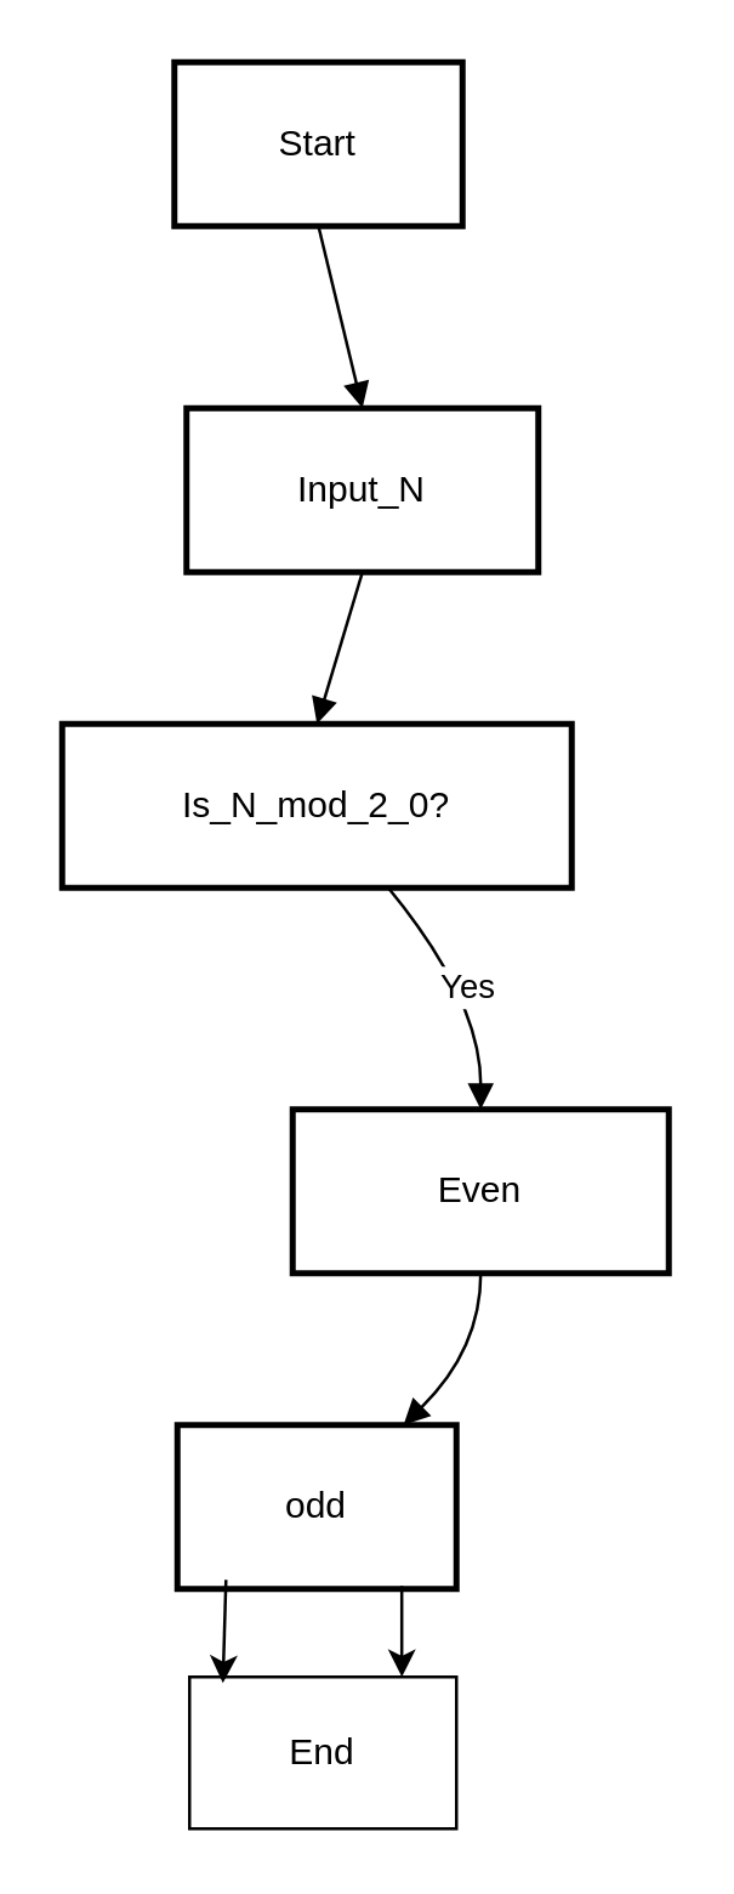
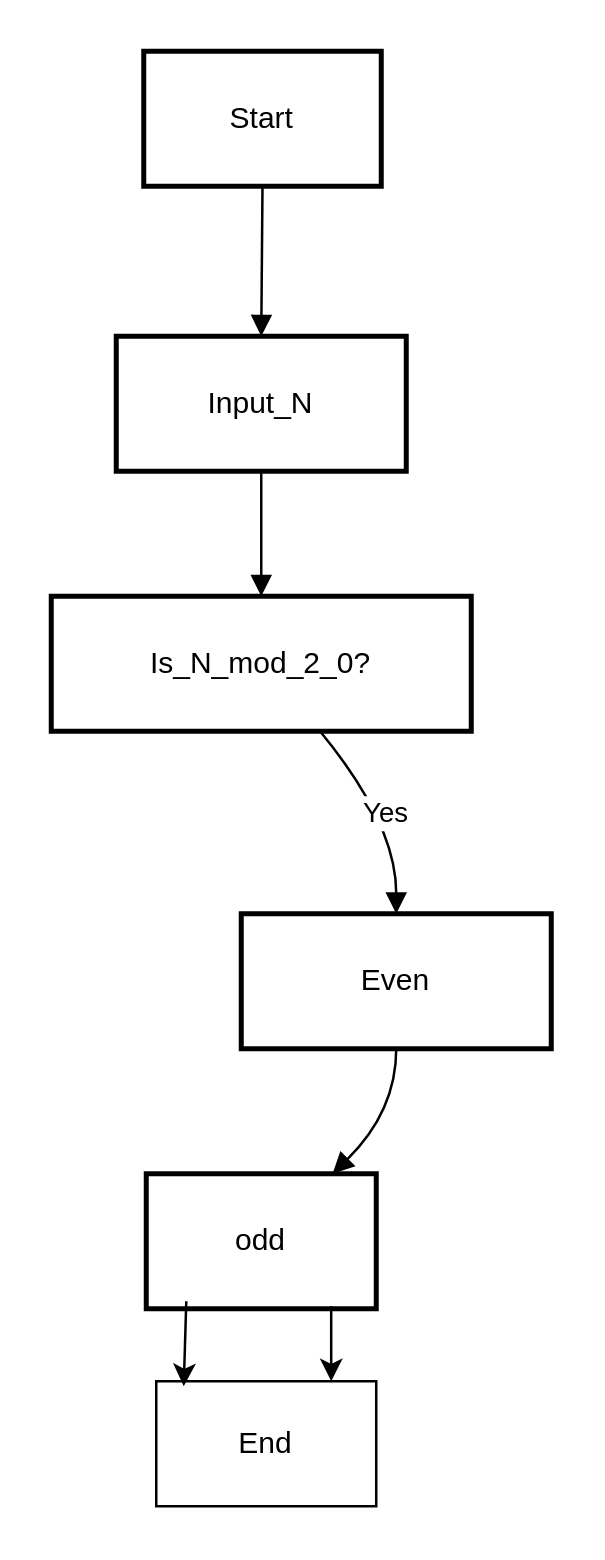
  <mxCell id="0" />
  <mxCell id="1" parent="0" />
  <mxCell id="2" value="Start" style="whiteSpace=wrap;strokeWidth=2;" parent="1" vertex="1"><mxGeometry x="57" y="20" width="95" height="54" as="geometry" /></mxCell>
- <mxCell id="3" value="Input_N" style="whiteSpace=wrap;strokeWidth=2;" parent="1" vertex="1"><mxGeometry x="61" y="134" width="116" height="54" as="geometry" /></mxCell>
+ <mxCell id="3" value="Input_N" style="whiteSpace=wrap;strokeWidth=2;" parent="1" vertex="1"><mxGeometry x="46" y="134" width="116" height="54" as="geometry" /></mxCell>
  <mxCell id="4" value="Is_N_mod_2_0?" style="whiteSpace=wrap;strokeWidth=2;" parent="1" vertex="1"><mxGeometry x="20" y="238" width="168" height="54" as="geometry" /></mxCell>
  <mxCell id="5" value="odd" style="whiteSpace=wrap;strokeWidth=2;" parent="1" vertex="1"><mxGeometry x="58" y="469" width="92" height="54" as="geometry" /></mxCell>
  <mxCell id="6" value="Even" style="whiteSpace=wrap;strokeWidth=2;" parent="1" vertex="1"><mxGeometry x="96" y="365" width="124" height="54" as="geometry" /></mxCell>
  <mxCell id="7" value="" style="curved=1;startArrow=none;endArrow=block;exitX=0.5;exitY=1;entryX=0.5;entryY=0;" parent="1" source="2" target="3" edge="1"><mxGeometry relative="1" as="geometry"><Array as="points" /></mxGeometry></mxCell>
  <mxCell id="8" value="" style="curved=1;startArrow=none;endArrow=block;exitX=0.5;exitY=1;entryX=0.5;entryY=0;" parent="1" source="3" target="4" edge="1"><mxGeometry relative="1" as="geometry"><Array as="points" /></mxGeometry></mxCell>
  <mxCell id="9" value="Yes" style="curved=1;startArrow=none;endArrow=block;exitX=0.64;exitY=1;entryX=0.5;entryY=0;" parent="1" source="4" target="6" edge="1"><mxGeometry relative="1" as="geometry"><Array as="points"><mxPoint x="158" y="329" /></Array></mxGeometry></mxCell>
  <mxCell id="10" value="" style="curved=1;startArrow=none;endArrow=block;exitX=0.5;exitY=1;entryX=0.81;entryY=0;" parent="1" source="6" target="5" edge="1"><mxGeometry relative="1" as="geometry"><Array as="points"><mxPoint x="158" y="444" /></Array></mxGeometry></mxCell>
  <mxCell id="11" value="End" style="rounded=0;whiteSpace=wrap;html=1;" parent="1" vertex="1"><mxGeometry x="62" y="552" width="88" height="50" as="geometry" /></mxCell>
  <mxCell id="12" value="" style="endArrow=classic;html=1;rounded=0;exitX=0.174;exitY=0.944;exitDx=0;exitDy=0;exitPerimeter=0;entryX=0.125;entryY=0.04;entryDx=0;entryDy=0;entryPerimeter=0;" parent="1" source="5" target="11" edge="1"><mxGeometry width="50" height="50" relative="1" as="geometry"><mxPoint x="72" y="532" as="sourcePoint" /><mxPoint x="82" y="567" as="targetPoint" /></mxGeometry></mxCell>
  <mxCell id="13" value="" style="endArrow=classic;html=1;rounded=0;exitX=0.804;exitY=0.981;exitDx=0;exitDy=0;exitPerimeter=0;" parent="1" source="5" edge="1"><mxGeometry width="50" height="50" relative="1" as="geometry"><mxPoint x="132" y="532" as="sourcePoint" /><mxPoint x="132" y="552" as="targetPoint" /></mxGeometry></mxCell>
